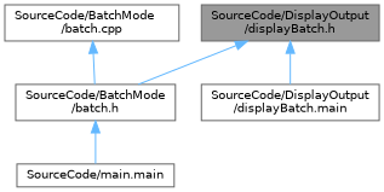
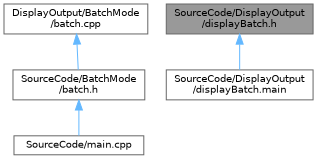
  digraph {
    node [color=grey40 fillcolor=white fontname=Helvetica fontsize=10 shape=box style=filled]
    edge [color=steelblue1 dir=back fontname=Helvetica fontsize=10 labelfontname=Helvetica labelfontsize=10 style=solid]
    n1 [color=gray40 fillcolor=grey60 fontcolor=black height=0.2 label="SourceCode/DisplayOutput\l/displayBatch.h" width=0.4]
    n2 [height=0.2 label="SourceCode/BatchMode\l/batch.h" width=0.4]
    n3 [height=0.2 label="SourceCode/DisplayOutput\l/displayBatch.main" width=0.4]
-   n4 [height=0.2 label="SourceCode/main.main" width=0.4]
-   n5 [height=0.2 label="SourceCode/BatchMode\l/batch.cpp" width=0.4]
-   n1 -> n2
+   n4 [height=0.2 label="SourceCode/main.cpp" width=0.4]
+   n5 [height=0.2 label="DisplayOutput/BatchMode\l/batch.cpp" width=0.4]
    n1 -> n3
    n2 -> n4
    n5 -> n2
  }
